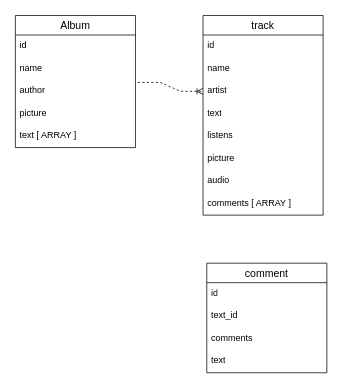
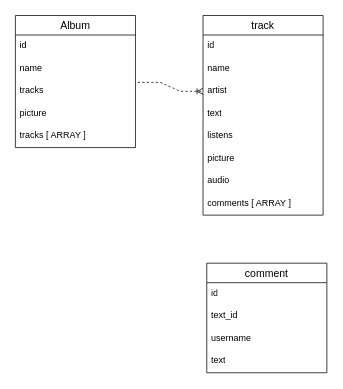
  <mxCell id="0" />
  <mxCell id="1" parent="0" />
  <mxCell id="2" value="track" style="swimlane;fontStyle=0;childLayout=stackLayout;horizontal=1;startSize=26;horizontalStack=0;resizeParent=1;resizeParentMax=0;resizeLast=0;collapsible=1;marginBottom=0;align=center;fontSize=14;" vertex="1" parent="1"><mxGeometry x="270" y="20" width="160" height="266" as="geometry" /></mxCell>
  <mxCell id="3" value="id" style="text;strokeColor=none;fillColor=none;spacingLeft=4;spacingRight=4;overflow=hidden;rotatable=0;points=[[0,0.5],[1,0.5]];portConstraint=eastwest;fontSize=12;whiteSpace=wrap;html=1;" vertex="1" parent="2"><mxGeometry y="26" width="160" height="30" as="geometry" /></mxCell>
  <mxCell id="4" value="name" style="text;strokeColor=none;fillColor=none;spacingLeft=4;spacingRight=4;overflow=hidden;rotatable=0;points=[[0,0.5],[1,0.5]];portConstraint=eastwest;fontSize=12;whiteSpace=wrap;html=1;" vertex="1" parent="2"><mxGeometry y="56" width="160" height="30" as="geometry" /></mxCell>
  <mxCell id="5" value="artist" style="text;strokeColor=none;fillColor=none;spacingLeft=4;spacingRight=4;overflow=hidden;rotatable=0;points=[[0,0.5],[1,0.5]];portConstraint=eastwest;fontSize=12;whiteSpace=wrap;html=1;" vertex="1" parent="2"><mxGeometry y="86" width="160" height="30" as="geometry" /></mxCell>
  <mxCell id="6" value="text" style="text;strokeColor=none;fillColor=none;spacingLeft=4;spacingRight=4;overflow=hidden;rotatable=0;points=[[0,0.5],[1,0.5]];portConstraint=eastwest;fontSize=12;whiteSpace=wrap;html=1;" vertex="1" parent="2"><mxGeometry y="116" width="160" height="30" as="geometry" /></mxCell>
  <mxCell id="7" value="listens" style="text;strokeColor=none;fillColor=none;spacingLeft=4;spacingRight=4;overflow=hidden;rotatable=0;points=[[0,0.5],[1,0.5]];portConstraint=eastwest;fontSize=12;whiteSpace=wrap;html=1;" vertex="1" parent="2"><mxGeometry y="146" width="160" height="30" as="geometry" /></mxCell>
  <mxCell id="8" value="picture" style="text;strokeColor=none;fillColor=none;spacingLeft=4;spacingRight=4;overflow=hidden;rotatable=0;points=[[0,0.5],[1,0.5]];portConstraint=eastwest;fontSize=12;whiteSpace=wrap;html=1;" vertex="1" parent="2"><mxGeometry y="176" width="160" height="30" as="geometry" /></mxCell>
  <mxCell id="9" value="audio" style="text;strokeColor=none;fillColor=none;spacingLeft=4;spacingRight=4;overflow=hidden;rotatable=0;points=[[0,0.5],[1,0.5]];portConstraint=eastwest;fontSize=12;whiteSpace=wrap;html=1;" vertex="1" parent="2"><mxGeometry y="206" width="160" height="30" as="geometry" /></mxCell>
  <mxCell id="10" value="comments [ ARRAY ]" style="text;strokeColor=none;fillColor=none;spacingLeft=4;spacingRight=4;overflow=hidden;rotatable=0;points=[[0,0.5],[1,0.5]];portConstraint=eastwest;fontSize=12;whiteSpace=wrap;html=1;" vertex="1" parent="2"><mxGeometry y="236" width="160" height="30" as="geometry" /></mxCell>
  <mxCell id="11" value="comment" style="swimlane;fontStyle=0;childLayout=stackLayout;horizontal=1;startSize=26;horizontalStack=0;resizeParent=1;resizeParentMax=0;resizeLast=0;collapsible=1;marginBottom=0;align=center;fontSize=14;" vertex="1" parent="1"><mxGeometry x="275" y="350" width="160" height="146" as="geometry" /></mxCell>
  <mxCell id="12" value="id" style="text;strokeColor=none;fillColor=none;spacingLeft=4;spacingRight=4;overflow=hidden;rotatable=0;points=[[0,0.5],[1,0.5]];portConstraint=eastwest;fontSize=12;whiteSpace=wrap;html=1;" vertex="1" parent="11"><mxGeometry y="26" width="160" height="30" as="geometry" /></mxCell>
  <mxCell id="13" value="text_id" style="text;strokeColor=none;fillColor=none;spacingLeft=4;spacingRight=4;overflow=hidden;rotatable=0;points=[[0,0.5],[1,0.5]];portConstraint=eastwest;fontSize=12;whiteSpace=wrap;html=1;" vertex="1" parent="11"><mxGeometry y="56" width="160" height="30" as="geometry" /></mxCell>
- <mxCell id="14" value="comments" style="text;strokeColor=none;fillColor=none;spacingLeft=4;spacingRight=4;overflow=hidden;rotatable=0;points=[[0,0.5],[1,0.5]];portConstraint=eastwest;fontSize=12;whiteSpace=wrap;html=1;" vertex="1" parent="11"><mxGeometry y="86" width="160" height="30" as="geometry" /></mxCell>
+ <mxCell id="14" value="username" style="text;strokeColor=none;fillColor=none;spacingLeft=4;spacingRight=4;overflow=hidden;rotatable=0;points=[[0,0.5],[1,0.5]];portConstraint=eastwest;fontSize=12;whiteSpace=wrap;html=1;" vertex="1" parent="11"><mxGeometry y="86" width="160" height="30" as="geometry" /></mxCell>
  <mxCell id="15" value="text" style="text;strokeColor=none;fillColor=none;spacingLeft=4;spacingRight=4;overflow=hidden;rotatable=0;points=[[0,0.5],[1,0.5]];portConstraint=eastwest;fontSize=12;whiteSpace=wrap;html=1;" vertex="1" parent="11"><mxGeometry y="116" width="160" height="30" as="geometry" /></mxCell>
  <mxCell id="16" value="Album" style="swimlane;fontStyle=0;childLayout=stackLayout;horizontal=1;startSize=26;horizontalStack=0;resizeParent=1;resizeParentMax=0;resizeLast=0;collapsible=1;marginBottom=0;align=center;fontSize=14;" vertex="1" parent="1"><mxGeometry x="20" y="20" width="160" height="176" as="geometry" /></mxCell>
  <mxCell id="17" value="id" style="text;strokeColor=none;fillColor=none;spacingLeft=4;spacingRight=4;overflow=hidden;rotatable=0;points=[[0,0.5],[1,0.5]];portConstraint=eastwest;fontSize=12;whiteSpace=wrap;html=1;" vertex="1" parent="16"><mxGeometry y="26" width="160" height="30" as="geometry" /></mxCell>
  <mxCell id="18" value="name" style="text;strokeColor=none;fillColor=none;spacingLeft=4;spacingRight=4;overflow=hidden;rotatable=0;points=[[0,0.5],[1,0.5]];portConstraint=eastwest;fontSize=12;whiteSpace=wrap;html=1;" vertex="1" parent="16"><mxGeometry y="56" width="160" height="30" as="geometry" /></mxCell>
- <mxCell id="19" value="author" style="text;strokeColor=none;fillColor=none;spacingLeft=4;spacingRight=4;overflow=hidden;rotatable=0;points=[[0,0.5],[1,0.5]];portConstraint=eastwest;fontSize=12;whiteSpace=wrap;html=1;" vertex="1" parent="16"><mxGeometry y="86" width="160" height="30" as="geometry" /></mxCell>
+ <mxCell id="19" value="tracks" style="text;strokeColor=none;fillColor=none;spacingLeft=4;spacingRight=4;overflow=hidden;rotatable=0;points=[[0,0.5],[1,0.5]];portConstraint=eastwest;fontSize=12;whiteSpace=wrap;html=1;" vertex="1" parent="16"><mxGeometry y="86" width="160" height="30" as="geometry" /></mxCell>
  <mxCell id="20" value="picture" style="text;strokeColor=none;fillColor=none;spacingLeft=4;spacingRight=4;overflow=hidden;rotatable=0;points=[[0,0.5],[1,0.5]];portConstraint=eastwest;fontSize=12;whiteSpace=wrap;html=1;" vertex="1" parent="16"><mxGeometry y="116" width="160" height="30" as="geometry" /></mxCell>
- <mxCell id="21" value="text [ ARRAY ]" style="text;strokeColor=none;fillColor=none;spacingLeft=4;spacingRight=4;overflow=hidden;rotatable=0;points=[[0,0.5],[1,0.5]];portConstraint=eastwest;fontSize=12;whiteSpace=wrap;html=1;" vertex="1" parent="16"><mxGeometry y="146" width="160" height="30" as="geometry" /></mxCell>
+ <mxCell id="21" value="tracks [ ARRAY ]" style="text;strokeColor=none;fillColor=none;spacingLeft=4;spacingRight=4;overflow=hidden;rotatable=0;points=[[0,0.5],[1,0.5]];portConstraint=eastwest;fontSize=12;whiteSpace=wrap;html=1;" vertex="1" parent="16"><mxGeometry y="146" width="160" height="30" as="geometry" /></mxCell>
  <mxCell id="22" value="" style="edgeStyle=entityRelationEdgeStyle;fontSize=12;html=1;endArrow=ERoneToMany;rounded=0;exitX=1.019;exitY=0.105;exitDx=0;exitDy=0;exitPerimeter=0;dashed=1;" edge="1" parent="1" source="19" target="5"><mxGeometry width="100" height="100" relative="1" as="geometry"><mxPoint x="290" y="400" as="sourcePoint" /><mxPoint x="390" y="300" as="targetPoint" /></mxGeometry></mxCell>
